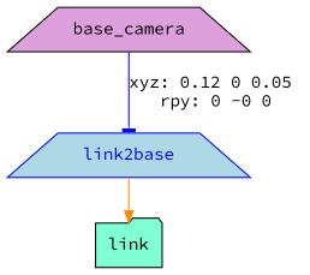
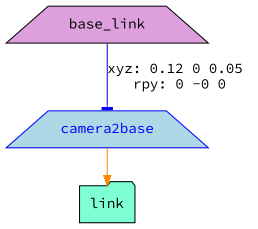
  digraph {
    fontname="Source Code Pro"
    node [fontname="Source Code Pro" shape=trapezium style=filled]
    edge [fontname="Source Code Pro"]
-   n1 [fillcolor=plum label=base_camera]
-   camera2base [color=blue fillcolor=lightblue fontcolor=blue label=link2base]
+   n1 [fillcolor=plum label=base_link]
+   camera2base [color=blue fillcolor=lightblue fontcolor=blue]
    n3 [fillcolor=aquamarine label=link shape=folder]
    n1 -> camera2base [arrowhead=tee color=blue label="xyz: 0.12 0 0.05 \nrpy: 0 -0 0"]
    camera2base -> n3 [arrowhead=normal color=darkorange]
  }
